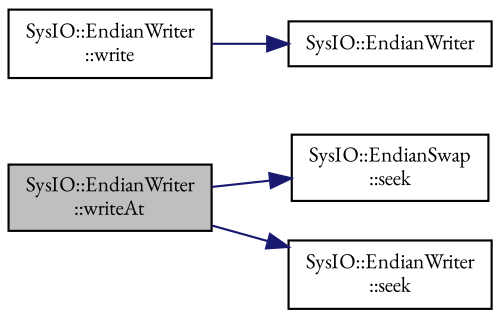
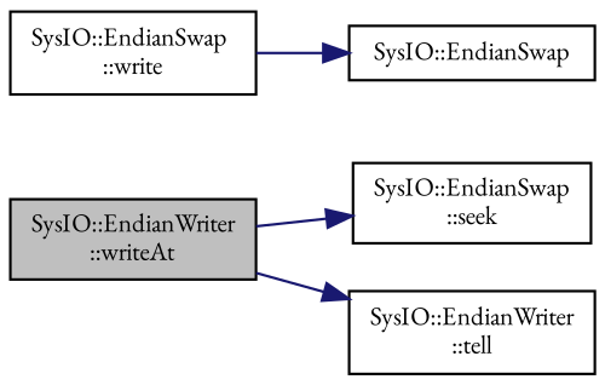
  digraph {
    fontname="EB Garamond"
    rankdir=LR
    node [color=black fillcolor=white fontname="EB Garamond" fontsize=10 shape=record style=filled]
    edge [color=midnightblue fontname="EB Garamond" fontsize=10 labelfontname=Helvetica labelfontsize=10 style=solid]
    n1 [fillcolor=grey75 fontcolor=black height=0.2 label="SysIO::EndianWriter\l::writeAt" width=0.4]
    n2 [height=0.2 label="SysIO::EndianSwap\l::seek" width=0.4]
-   n3 [height=0.2 label="SysIO::EndianWriter\l::seek" width=0.4]
-   n4 [height=0.2 label="SysIO::EndianWriter\l::write" width=0.4]
-   n5 [height=0.2 label="SysIO::EndianWriter" width=0.4]
+   n3 [height=0.2 label="SysIO::EndianWriter\l::tell" width=0.4]
+   n4 [height=0.2 label="SysIO::EndianSwap\l::write" width=0.4]
+   n5 [height=0.2 label="SysIO::EndianSwap" width=0.4]
    n1 -> n2
    n1 -> n3
    n4 -> n5
  }
